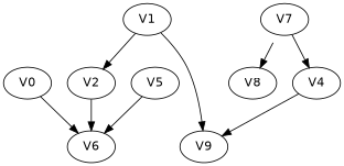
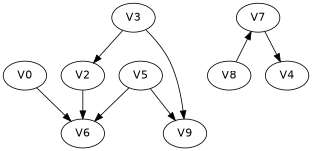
  strict digraph {
    concentrate=True
    fontname="DejaVu Sans"
    node [fontname="DejaVu Sans"]
    edge [fontname="DejaVu Sans"]
    V0
    V6
-   V1
+   V1 [label=V3]
    V9
    V2
    V7
    V4
    V8
    V5
    V0 -> V6
    V1 -> V9
    V1 -> V2
    V2 -> V6
    V7 -> V4
-   V7 -> V8
+   V8 -> V7
    V5 -> V6
-   V4 -> V9
+   V5 -> V9
  }
